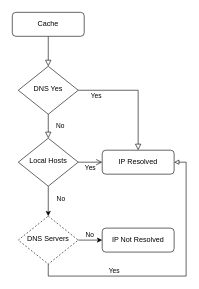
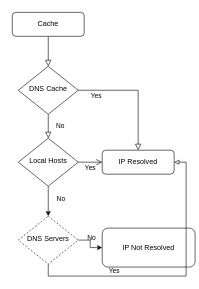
  <mxCell id="0" />
  <mxCell id="1" parent="0" />
  <mxCell id="2" value="" style="rounded=0;html=1;jettySize=auto;orthogonalLoop=1;fontSize=11;endArrow=block;endFill=0;endSize=8;strokeWidth=1;shadow=0;labelBackgroundColor=none;edgeStyle=orthogonalEdgeStyle;" parent="1" source="3" target="6" edge="1"><mxGeometry relative="1" as="geometry" /></mxCell>
  <mxCell id="3" value="Cache" style="rounded=1;whiteSpace=wrap;html=1;fontSize=12;glass=0;strokeWidth=1;shadow=0;" parent="1" vertex="1"><mxGeometry x="20" y="20" width="120" height="40" as="geometry" /></mxCell>
  <mxCell id="4" value="No" style="rounded=0;html=1;jettySize=auto;orthogonalLoop=1;fontSize=11;endArrow=block;endFill=0;endSize=8;strokeWidth=1;shadow=0;labelBackgroundColor=none;edgeStyle=orthogonalEdgeStyle;" parent="1" source="6" target="10" edge="1"><mxGeometry y="20" relative="1" as="geometry"><mxPoint as="offset" /></mxGeometry></mxCell>
  <mxCell id="5" value="Yes" style="edgeStyle=orthogonalEdgeStyle;rounded=0;html=1;jettySize=auto;orthogonalLoop=1;fontSize=11;endArrow=block;endFill=0;endSize=8;strokeWidth=1;shadow=0;labelBackgroundColor=none;entryX=0.5;entryY=0;entryDx=0;entryDy=0;exitX=1;exitY=0.5;exitDx=0;exitDy=0;" parent="1" source="6" target="17" edge="1"><mxGeometry x="-0.7" y="-10" relative="1" as="geometry"><mxPoint as="offset" /><mxPoint x="230" y="150" as="targetPoint" /><Array as="points"><mxPoint x="230" y="150" /></Array></mxGeometry></mxCell>
- <mxCell id="6" value="DNS Yes" style="rhombus;whiteSpace=wrap;html=1;shadow=0;fontFamily=Helvetica;fontSize=12;align=center;strokeWidth=1;spacing=6;spacingTop=-4;" parent="1" vertex="1"><mxGeometry x="30" y="110" width="100" height="80" as="geometry" /></mxCell>
+ <mxCell id="6" value="DNS Cache" style="rhombus;whiteSpace=wrap;html=1;shadow=0;fontFamily=Helvetica;fontSize=12;align=center;strokeWidth=1;spacing=6;spacingTop=-4;" parent="1" vertex="1"><mxGeometry x="30" y="110" width="100" height="80" as="geometry" /></mxCell>
  <mxCell id="7" value="Yes" style="edgeStyle=orthogonalEdgeStyle;rounded=0;html=1;jettySize=auto;orthogonalLoop=1;fontSize=11;endArrow=open;endFill=0;endSize=8;strokeWidth=1;shadow=0;labelBackgroundColor=none;entryX=0;entryY=0.5;entryDx=0;entryDy=0;exitX=1;exitY=0.5;exitDx=0;exitDy=0;" parent="1" source="10" target="17" edge="1"><mxGeometry y="-10" relative="1" as="geometry"><mxPoint as="offset" /><mxPoint x="180" y="270" as="targetPoint" /><Array as="points"><mxPoint x="150" y="270" /><mxPoint x="150" y="270" /></Array></mxGeometry></mxCell>
  <mxCell id="8" value="" style="edgeStyle=orthogonalEdgeStyle;rounded=0;orthogonalLoop=1;jettySize=auto;html=1;" parent="1" source="10" target="16" edge="1"><mxGeometry relative="1" as="geometry" /></mxCell>
  <mxCell id="9" value="No" style="edgeLabel;html=1;align=center;verticalAlign=middle;resizable=0;points=[];labelBackgroundColor=none;" parent="8" vertex="1" connectable="0"><mxGeometry x="-0.2" relative="1" as="geometry"><mxPoint x="20" as="offset" /></mxGeometry></mxCell>
  <mxCell id="10" value="Local Hosts" style="rhombus;whiteSpace=wrap;html=1;shadow=0;fontFamily=Helvetica;fontSize=12;align=center;strokeWidth=1;spacing=6;spacingTop=-4;" parent="1" vertex="1"><mxGeometry x="30" y="230" width="100" height="80" as="geometry" /></mxCell>
- <mxCell id="11" value="IP Not Resolved" style="rounded=1;whiteSpace=wrap;html=1;fontSize=12;glass=0;strokeWidth=1;shadow=0;" parent="1" vertex="1"><mxGeometry x="170" y="380" width="120" height="40" as="geometry" /></mxCell>
+ <mxCell id="11" value="IP Not Resolved" style="rounded=1;whiteSpace=wrap;html=1;fontSize=12;glass=0;strokeWidth=1;shadow=0;" parent="1" vertex="1"><mxGeometry x="170" y="380" width="155" height="65" as="geometry" /></mxCell>
  <mxCell id="12" value="" style="edgeStyle=orthogonalEdgeStyle;rounded=0;orthogonalLoop=1;jettySize=auto;html=1;" parent="1" source="16" target="11" edge="1"><mxGeometry relative="1" as="geometry" /></mxCell>
  <mxCell id="13" value="No" style="edgeLabel;html=1;align=center;verticalAlign=middle;resizable=0;points=[];labelBackgroundColor=none;" parent="12" vertex="1" connectable="0"><mxGeometry x="-0.1" y="1" relative="1" as="geometry"><mxPoint y="-9" as="offset" /></mxGeometry></mxCell>
  <mxCell id="14" style="edgeStyle=orthogonalEdgeStyle;rounded=0;orthogonalLoop=1;jettySize=auto;html=1;entryX=1;entryY=0.5;entryDx=0;entryDy=0;endArrow=block;endFill=0;" parent="1" source="16" target="17" edge="1"><mxGeometry relative="1" as="geometry"><Array as="points"><mxPoint x="80" y="460" /><mxPoint x="310" y="460" /><mxPoint x="310" y="270" /></Array></mxGeometry></mxCell>
  <mxCell id="15" value="Yes" style="edgeLabel;html=1;align=center;verticalAlign=middle;resizable=0;points=[];labelBackgroundColor=none;" parent="14" vertex="1" connectable="0"><mxGeometry x="-0.439" y="-1" relative="1" as="geometry"><mxPoint y="-11" as="offset" /></mxGeometry></mxCell>
  <mxCell id="16" value="DNS Servers" style="rhombus;whiteSpace=wrap;html=1;shadow=0;fontFamily=Helvetica;fontSize=12;align=center;strokeWidth=1;spacing=6;spacingTop=-4;dashed=1;" parent="1" vertex="1"><mxGeometry x="30" y="360" width="100" height="80" as="geometry" /></mxCell>
  <mxCell id="17" value="IP Resolved" style="rounded=1;whiteSpace=wrap;html=1;fontSize=12;glass=0;strokeWidth=1;shadow=0;" parent="1" vertex="1"><mxGeometry x="170" y="250" width="120" height="40" as="geometry" /></mxCell>
